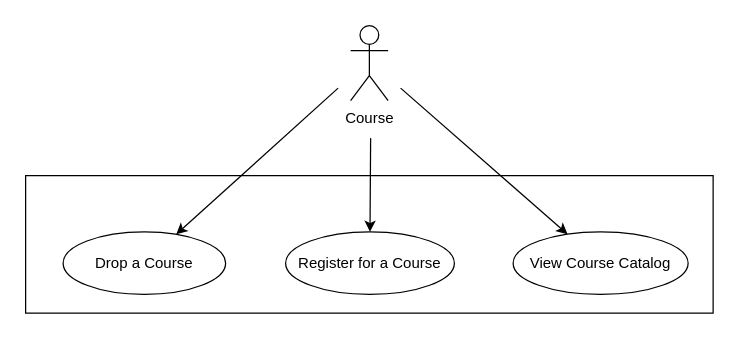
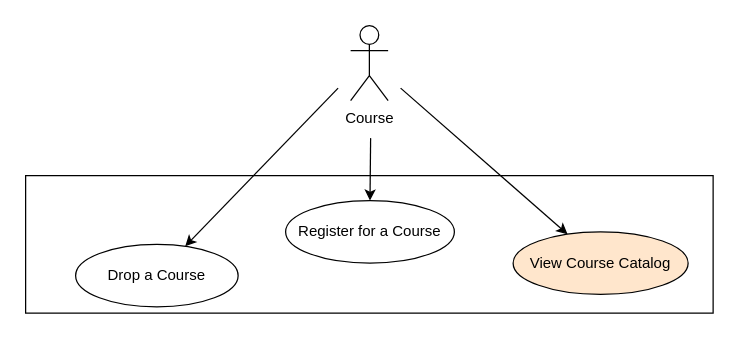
  <mxCell id="0" />
  <mxCell id="1" parent="0" />
  <mxCell id="2" value="Course" style="shape=umlActor;verticalLabelPosition=bottom;verticalAlign=top;html=1;outlineConnect=0;" parent="1" vertex="1"><mxGeometry x="280" y="20" width="30" height="60" as="geometry" /></mxCell>
  <mxCell id="3" value="&lt;h2&gt;&lt;br&gt;&lt;/h2&gt;" style="rounded=0;whiteSpace=wrap;html=1;align=center;" parent="1" vertex="1"><mxGeometry x="20" y="140" width="550" height="110" as="geometry" /></mxCell>
- <mxCell id="4" value="Drop a Course" style="ellipse;whiteSpace=wrap;html=1;" parent="1" vertex="1"><mxGeometry x="50" y="185" width="130" height="50" as="geometry" /></mxCell>
- <mxCell id="5" value="Register for a Course" style="ellipse;whiteSpace=wrap;html=1;" parent="1" vertex="1"><mxGeometry x="228" y="185" width="135" height="50" as="geometry" /></mxCell>
- <mxCell id="6" value="View Course Catalog" style="ellipse;whiteSpace=wrap;html=1;" parent="1" vertex="1"><mxGeometry x="410" y="185" width="140" height="50" as="geometry" /></mxCell>
+ <mxCell id="4" value="Drop a Course" style="ellipse;whiteSpace=wrap;html=1;" parent="1" vertex="1"><mxGeometry x="60" y="195" width="130" height="50" as="geometry" /></mxCell>
+ <mxCell id="5" value="Register for a Course" style="ellipse;whiteSpace=wrap;html=1;" parent="1" vertex="1"><mxGeometry x="228" y="160" width="135" height="50" as="geometry" /></mxCell>
+ <mxCell id="6" value="View Course Catalog" style="ellipse;whiteSpace=wrap;html=1;fillColor=#ffe6cc;" parent="1" vertex="1"><mxGeometry x="410" y="185" width="140" height="50" as="geometry" /></mxCell>
  <mxCell id="7" value="" style="endArrow=classic;html=1;fontSize=14;" parent="1" target="4" edge="1"><mxGeometry width="50" height="50" relative="1" as="geometry"><mxPoint x="270" y="70" as="sourcePoint" /><mxPoint x="590" y="0" as="targetPoint" /></mxGeometry></mxCell>
  <mxCell id="8" value="" style="endArrow=classic;html=1;fontSize=14;entryX=0.5;entryY=0;entryDx=0;entryDy=0;" parent="1" target="5" edge="1"><mxGeometry width="50" height="50" relative="1" as="geometry"><mxPoint x="296" y="110" as="sourcePoint" /><mxPoint x="590" y="70" as="targetPoint" /></mxGeometry></mxCell>
  <mxCell id="9" value="" style="endArrow=classic;html=1;fontSize=14;" parent="1" target="6" edge="1"><mxGeometry width="50" height="50" relative="1" as="geometry"><mxPoint x="320" y="70" as="sourcePoint" /><mxPoint x="590" y="70" as="targetPoint" /></mxGeometry></mxCell>
